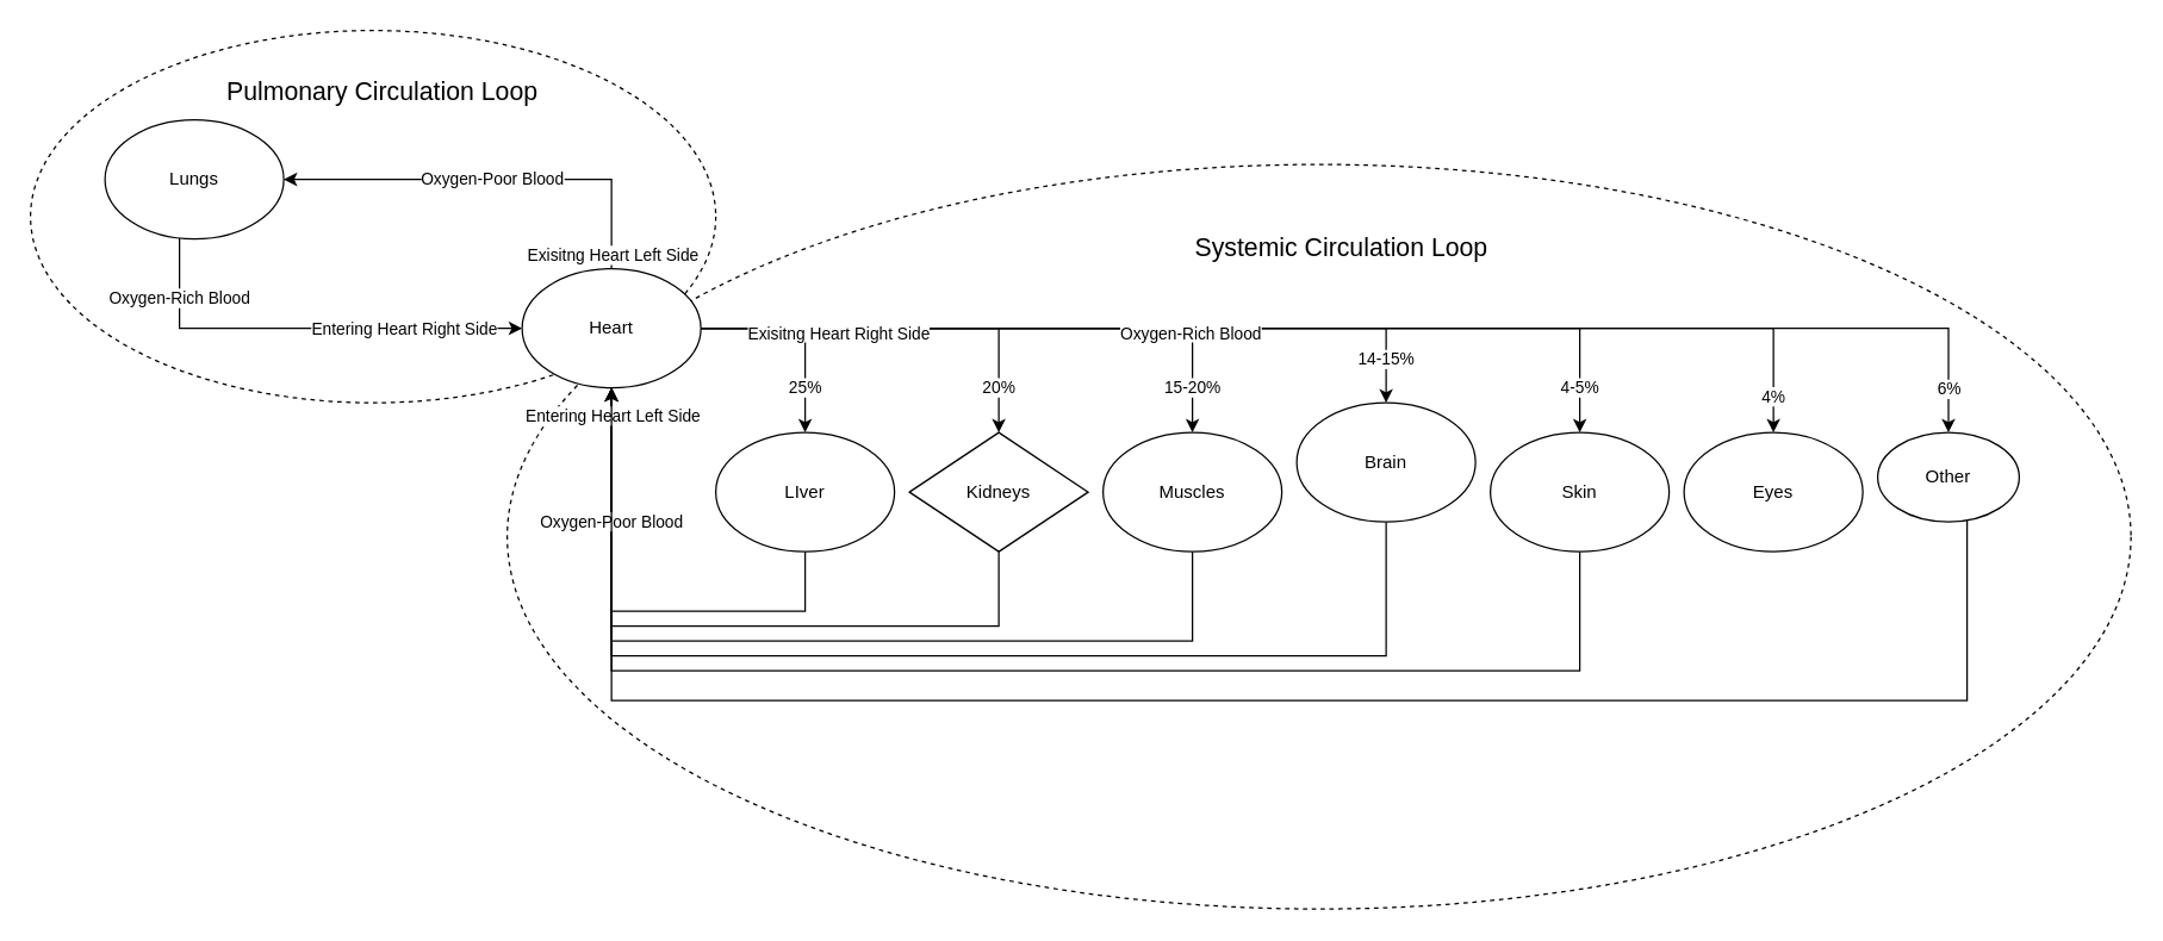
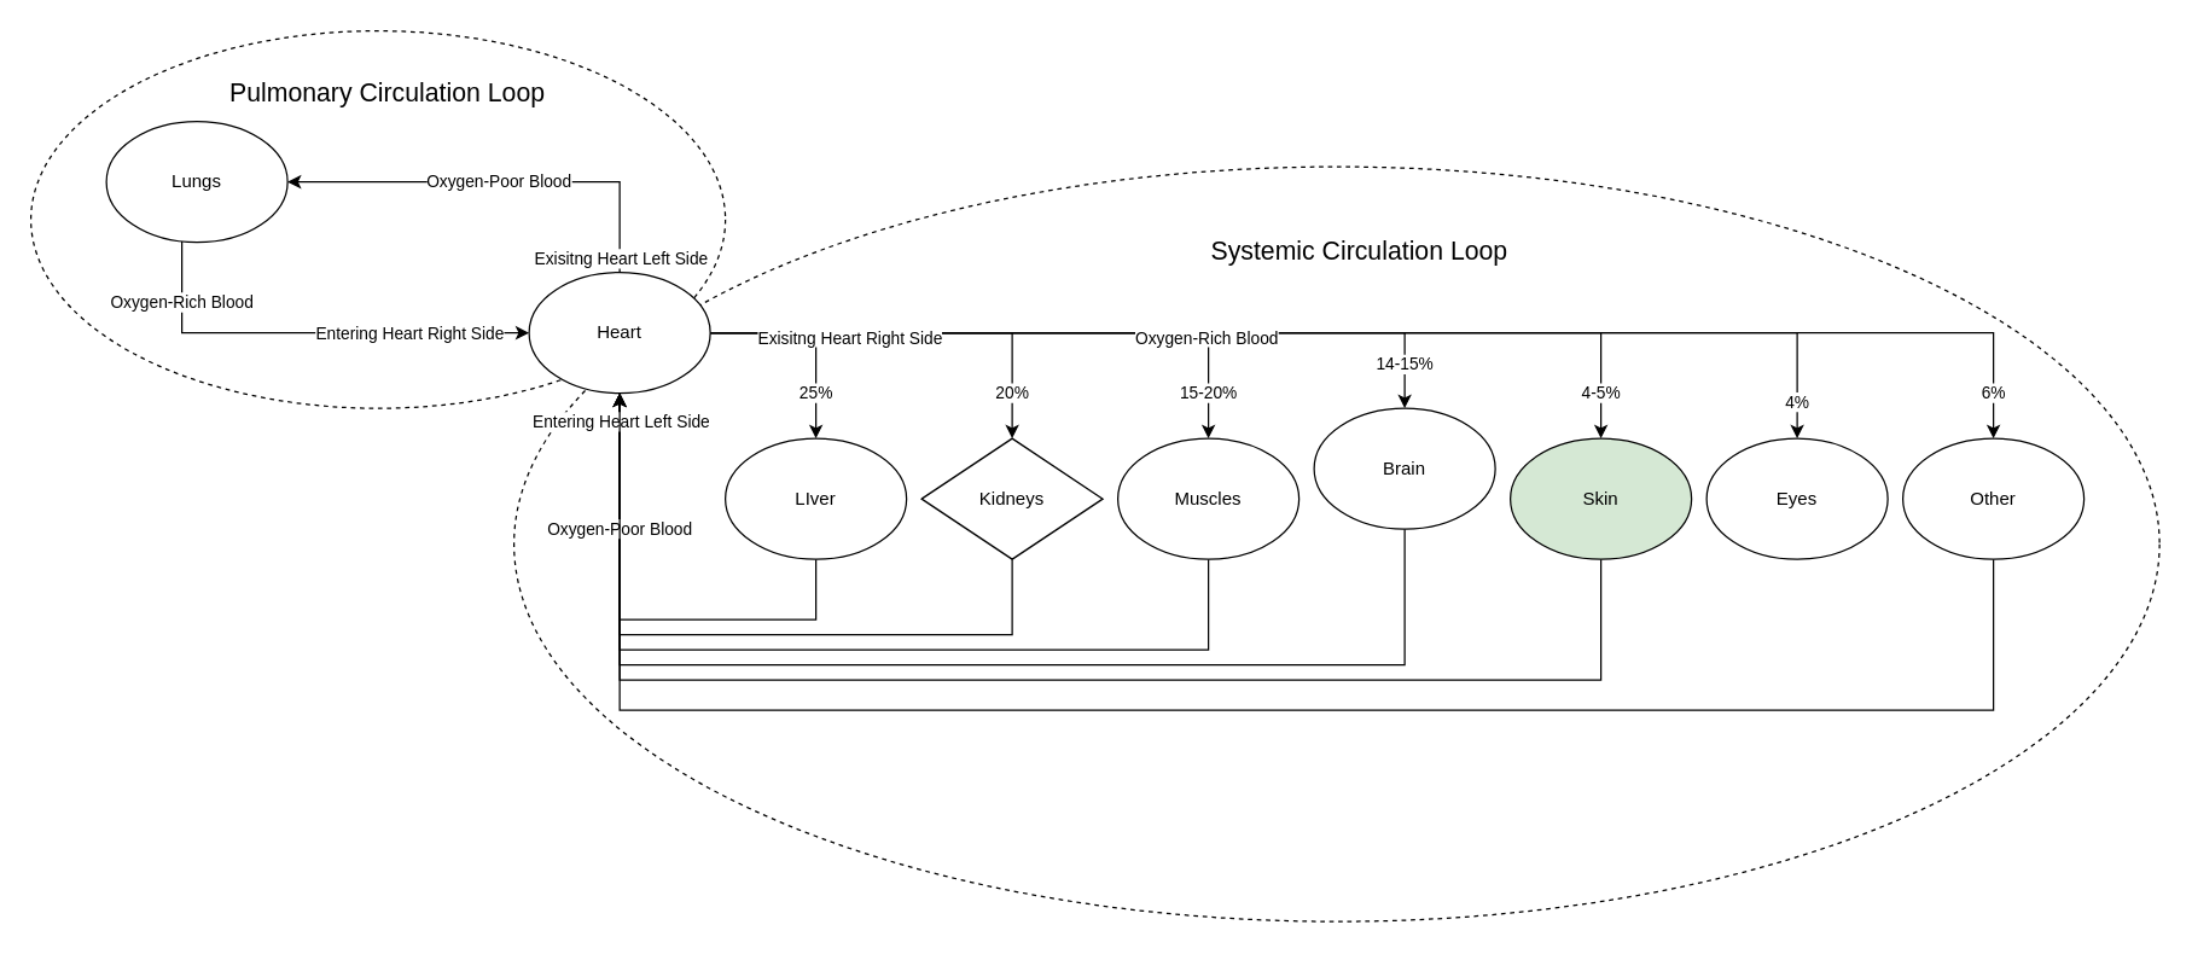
  <mxCell id="0" />
  <mxCell id="1" parent="0" />
  <mxCell id="2" value="" style="ellipse;whiteSpace=wrap;html=1;fillColor=none;dashed=1;" parent="1" vertex="1"><mxGeometry x="340" y="110" width="1090" height="500" as="geometry" /></mxCell>
  <mxCell id="3" value="" style="ellipse;whiteSpace=wrap;html=1;fillColor=none;dashed=1;" parent="1" vertex="1"><mxGeometry x="20" y="20" width="460" height="250" as="geometry" /></mxCell>
  <mxCell id="4" value="&lt;span style=&quot;color: rgb(0, 0, 0); font-family: Helvetica; font-size: 11px; font-style: normal; font-variant-ligatures: normal; font-variant-caps: normal; font-weight: 400; letter-spacing: normal; orphans: 2; text-align: center; text-indent: 0px; text-transform: none; widows: 2; word-spacing: 0px; -webkit-text-stroke-width: 0px; white-space: nowrap; background-color: rgb(255, 255, 255); text-decoration-thickness: initial; text-decoration-style: initial; text-decoration-color: initial; display: inline !important; float: none;&quot;&gt;Oxygen-Rich Blood&lt;/span&gt;" style="edgeStyle=orthogonalEdgeStyle;rounded=0;orthogonalLoop=1;jettySize=auto;html=1;entryX=0;entryY=0.5;entryDx=0;entryDy=0;" parent="1" source="6" target="28" edge="1"><mxGeometry x="-0.721" relative="1" as="geometry"><Array as="points"><mxPoint x="120" y="220" /></Array><mxPoint as="offset" /></mxGeometry></mxCell>
  <mxCell id="5" value="Entering Heart Right Side" style="edgeLabel;html=1;align=center;verticalAlign=middle;resizable=0;points=[];" vertex="1" connectable="0" parent="4"><mxGeometry x="0.539" y="-4" relative="1" as="geometry"><mxPoint x="-13" y="-4" as="offset" /></mxGeometry></mxCell>
  <mxCell id="6" value="Lungs" style="ellipse;whiteSpace=wrap;html=1;" parent="1" vertex="1"><mxGeometry x="70" y="80" width="120" height="80" as="geometry" /></mxCell>
  <mxCell id="7" style="edgeStyle=orthogonalEdgeStyle;rounded=0;orthogonalLoop=1;jettySize=auto;html=1;entryX=0.5;entryY=1;entryDx=0;entryDy=0;exitX=0.5;exitY=1;exitDx=0;exitDy=0;" parent="1" source="8" target="28" edge="1"><mxGeometry relative="1" as="geometry"><Array as="points"><mxPoint x="930" y="440" /><mxPoint x="410" y="440" /></Array></mxGeometry></mxCell>
  <mxCell id="8" value="Brain" style="ellipse;whiteSpace=wrap;html=1;" parent="1" vertex="1"><mxGeometry x="870" y="270" width="120" height="80" as="geometry" /></mxCell>
  <mxCell id="9" style="edgeStyle=orthogonalEdgeStyle;rounded=0;orthogonalLoop=1;jettySize=auto;html=1;entryX=0.5;entryY=1;entryDx=0;entryDy=0;exitX=0.5;exitY=1;exitDx=0;exitDy=0;" parent="1" source="10" target="28" edge="1"><mxGeometry relative="1" as="geometry"><Array as="points"><mxPoint x="1060" y="450" /><mxPoint x="410" y="450" /></Array></mxGeometry></mxCell>
- <mxCell id="10" value="Skin" style="ellipse;whiteSpace=wrap;html=1;" parent="1" vertex="1"><mxGeometry x="1000" y="290" width="120" height="80" as="geometry" /></mxCell>
+ <mxCell id="10" value="Skin" style="ellipse;whiteSpace=wrap;html=1;fillColor=#d5e8d4;" parent="1" vertex="1"><mxGeometry x="1000" y="290" width="120" height="80" as="geometry" /></mxCell>
  <mxCell id="11" value="Eyes" style="ellipse;whiteSpace=wrap;html=1;" parent="1" vertex="1"><mxGeometry x="1130" y="290" width="120" height="80" as="geometry" /></mxCell>
  <mxCell id="12" style="edgeStyle=orthogonalEdgeStyle;rounded=0;orthogonalLoop=1;jettySize=auto;html=1;entryX=0.5;entryY=1;entryDx=0;entryDy=0;exitX=0.5;exitY=1;exitDx=0;exitDy=0;" parent="1" source="13" target="28" edge="1"><mxGeometry relative="1" as="geometry"><Array as="points"><mxPoint x="800" y="430" /><mxPoint x="410" y="430" /></Array></mxGeometry></mxCell>
  <mxCell id="13" value="Muscles" style="ellipse;whiteSpace=wrap;html=1;" parent="1" vertex="1"><mxGeometry x="740" y="290" width="120" height="80" as="geometry" /></mxCell>
  <mxCell id="14" style="edgeStyle=orthogonalEdgeStyle;rounded=0;orthogonalLoop=1;jettySize=auto;html=1;entryX=0.5;entryY=1;entryDx=0;entryDy=0;" parent="1" source="15" target="28" edge="1"><mxGeometry relative="1" as="geometry"><Array as="points"><mxPoint x="670" y="420" /><mxPoint x="410" y="420" /></Array></mxGeometry></mxCell>
  <mxCell id="15" value="Kidneys" style="rhombus;whiteSpace=wrap;html=1;" parent="1" vertex="1"><mxGeometry x="610" y="290" width="120" height="80" as="geometry" /></mxCell>
  <mxCell id="16" value="Oxygen-Poor Blood" style="edgeStyle=orthogonalEdgeStyle;rounded=0;orthogonalLoop=1;jettySize=auto;html=1;entryX=0.5;entryY=1;entryDx=0;entryDy=0;exitX=0.5;exitY=1;exitDx=0;exitDy=0;" parent="1" source="18" target="28" edge="1"><mxGeometry x="0.438" relative="1" as="geometry"><Array as="points"><mxPoint x="540" y="410" /><mxPoint x="410" y="410" /></Array><mxPoint as="offset" /></mxGeometry></mxCell>
  <mxCell id="17" value="Entering Heart Left Side" style="edgeLabel;html=1;align=center;verticalAlign=middle;resizable=0;points=[];" vertex="1" connectable="0" parent="16"><mxGeometry x="0.887" relative="1" as="geometry"><mxPoint as="offset" /></mxGeometry></mxCell>
  <mxCell id="18" value="LIver" style="ellipse;whiteSpace=wrap;html=1;" parent="1" vertex="1"><mxGeometry x="480" y="290" width="120" height="80" as="geometry" /></mxCell>
  <mxCell id="19" value="20%" style="edgeStyle=orthogonalEdgeStyle;rounded=0;orthogonalLoop=1;jettySize=auto;html=1;entryX=0.5;entryY=0;entryDx=0;entryDy=0;" parent="1" source="28" target="15" edge="1"><mxGeometry x="0.778" relative="1" as="geometry"><mxPoint as="offset" /></mxGeometry></mxCell>
  <mxCell id="20" value="25%" style="edgeStyle=orthogonalEdgeStyle;rounded=0;orthogonalLoop=1;jettySize=auto;html=1;entryX=0.5;entryY=0;entryDx=0;entryDy=0;" parent="1" source="28" target="18" edge="1"><mxGeometry x="0.571" relative="1" as="geometry"><mxPoint as="offset" /></mxGeometry></mxCell>
  <mxCell id="21" value="15-20%" style="edgeStyle=orthogonalEdgeStyle;rounded=0;orthogonalLoop=1;jettySize=auto;html=1;entryX=0.5;entryY=0;entryDx=0;entryDy=0;" parent="1" source="28" target="13" edge="1"><mxGeometry x="0.85" relative="1" as="geometry"><mxPoint as="offset" /></mxGeometry></mxCell>
  <mxCell id="22" value="14-15%" style="edgeStyle=orthogonalEdgeStyle;rounded=0;orthogonalLoop=1;jettySize=auto;html=1;" parent="1" source="28" target="8" edge="1"><mxGeometry x="0.887" relative="1" as="geometry"><mxPoint as="offset" /></mxGeometry></mxCell>
  <mxCell id="23" value="4-5%" style="edgeStyle=orthogonalEdgeStyle;rounded=0;orthogonalLoop=1;jettySize=auto;html=1;entryX=0.5;entryY=0;entryDx=0;entryDy=0;" parent="1" source="28" target="10" edge="1"><mxGeometry x="0.909" relative="1" as="geometry"><mxPoint as="offset" /></mxGeometry></mxCell>
  <mxCell id="24" value="4%" style="edgeStyle=orthogonalEdgeStyle;rounded=0;orthogonalLoop=1;jettySize=auto;html=1;entryX=0.5;entryY=0;entryDx=0;entryDy=0;" parent="1" source="32" target="11" edge="1"><mxGeometry x="0.924" relative="1" as="geometry"><mxPoint as="offset" /></mxGeometry></mxCell>
  <mxCell id="25" value="Oxygen-Poor Blood" style="edgeStyle=orthogonalEdgeStyle;rounded=0;orthogonalLoop=1;jettySize=auto;html=1;entryX=1;entryY=0.5;entryDx=0;entryDy=0;exitX=0.5;exitY=0;exitDx=0;exitDy=0;" parent="1" source="28" target="6" edge="1"><mxGeometry relative="1" as="geometry" /></mxCell>
  <mxCell id="26" value="Exisitng Heart Left Side" style="edgeLabel;html=1;align=center;verticalAlign=middle;resizable=0;points=[];" vertex="1" connectable="0" parent="25"><mxGeometry x="-0.836" relative="1" as="geometry"><mxPoint y="13" as="offset" /></mxGeometry></mxCell>
  <mxCell id="27" value="6%" style="edgeStyle=orthogonalEdgeStyle;rounded=0;orthogonalLoop=1;jettySize=auto;html=1;entryX=0.5;entryY=0;entryDx=0;entryDy=0;" edge="1" parent="1" source="28" target="34"><mxGeometry x="0.935" relative="1" as="geometry"><mxPoint as="offset" /></mxGeometry></mxCell>
  <mxCell id="28" value="Heart" style="ellipse;whiteSpace=wrap;html=1;" parent="1" vertex="1"><mxGeometry x="350" y="180" width="120" height="80" as="geometry" /></mxCell>
  <mxCell id="29" value="Systemic Circulation Loop" style="text;fontColor=default;whiteSpace=wrap;html=1;fontSize=17;" parent="1" vertex="1"><mxGeometry x="800" y="150" width="200" height="35" as="geometry" /></mxCell>
  <mxCell id="30" value="Pulmonary Circulation Loop" style="text;fontColor=default;whiteSpace=wrap;html=1;fontSize=17;" parent="1" vertex="1"><mxGeometry x="150" y="45" width="230" height="35" as="geometry" /></mxCell>
  <mxCell id="31" value="&lt;span style=&quot;color: rgb(0, 0, 0); font-family: Helvetica; font-size: 11px; font-style: normal; font-variant-ligatures: normal; font-variant-caps: normal; font-weight: 400; letter-spacing: normal; orphans: 2; text-align: center; text-indent: 0px; text-transform: none; widows: 2; word-spacing: 0px; -webkit-text-stroke-width: 0px; white-space: nowrap; background-color: rgb(255, 255, 255); text-decoration-thickness: initial; text-decoration-style: initial; text-decoration-color: initial; display: inline !important; float: none;&quot;&gt;Oxygen-Rich Blood&lt;/span&gt;" style="text;whiteSpace=wrap;html=1;" vertex="1" parent="1"><mxGeometry x="750" y="210" width="130" height="40" as="geometry" /></mxCell>
  <mxCell id="32" value="&lt;span style=&quot;color: rgb(0, 0, 0); font-family: Helvetica; font-size: 11px; font-style: normal; font-variant-ligatures: normal; font-variant-caps: normal; font-weight: 400; letter-spacing: normal; orphans: 2; text-align: center; text-indent: 0px; text-transform: none; widows: 2; word-spacing: 0px; -webkit-text-stroke-width: 0px; white-space: nowrap; background-color: rgb(255, 255, 255); text-decoration-thickness: initial; text-decoration-style: initial; text-decoration-color: initial; display: inline !important; float: none;&quot;&gt;Exisitng Heart Right Side&lt;/span&gt;" style="text;whiteSpace=wrap;html=1;" vertex="1" parent="1"><mxGeometry x="500" y="210" width="120" height="20" as="geometry" /></mxCell>
  <mxCell id="33" style="edgeStyle=orthogonalEdgeStyle;rounded=0;orthogonalLoop=1;jettySize=auto;html=1;entryX=0.5;entryY=1;entryDx=0;entryDy=0;" edge="1" parent="1" source="34" target="28"><mxGeometry relative="1" as="geometry"><Array as="points"><mxPoint x="1320" y="470" /><mxPoint x="410" y="470" /></Array></mxGeometry></mxCell>
- <mxCell id="34" value="Other" style="ellipse;whiteSpace=wrap;html=1;" vertex="1" parent="1"><mxGeometry x="1260" y="290" width="95" height="60" as="geometry" /></mxCell>
+ <mxCell id="34" value="Other" style="ellipse;whiteSpace=wrap;html=1;" vertex="1" parent="1"><mxGeometry x="1260" y="290" width="120" height="80" as="geometry" /></mxCell>
